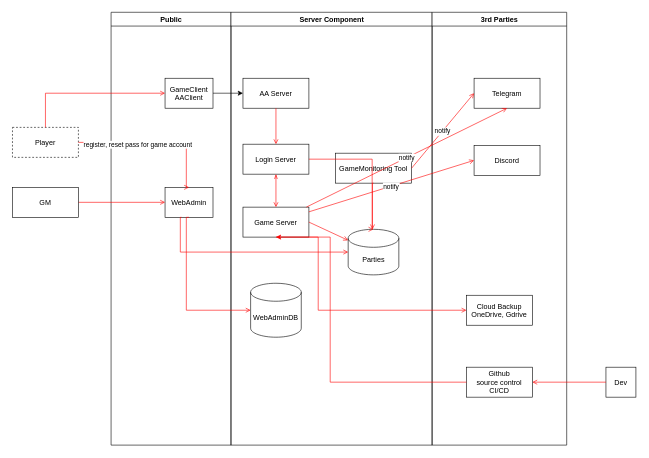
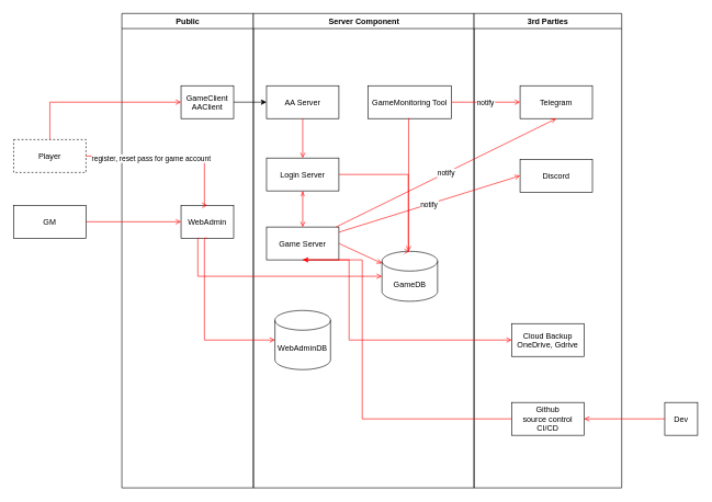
  <mxCell id="0" />
  <mxCell id="1" parent="0" />
  <mxCell id="2" value="Public" style="swimlane;whiteSpace=wrap" parent="1" vertex="1"><mxGeometry x="184.5" y="20" width="200" height="722" as="geometry" /></mxCell>
  <mxCell id="3" value="GameClient&#10;AAClient" style="" parent="2" vertex="1"><mxGeometry x="90" y="110" width="80" height="50" as="geometry" /></mxCell>
  <mxCell id="4" value="WebAdmin" style="" parent="2" vertex="1"><mxGeometry x="90" y="292" width="80" height="50" as="geometry" /></mxCell>
  <mxCell id="5" value="Server Component" style="swimlane;whiteSpace=wrap" parent="1" vertex="1"><mxGeometry x="384.5" y="20" width="335.5" height="722" as="geometry" /></mxCell>
  <mxCell id="6" value="AA Server" style="" parent="5" vertex="1"><mxGeometry x="20" y="110" width="110" height="50" as="geometry" /></mxCell>
  <mxCell id="7" value="Login Server" style="" parent="5" vertex="1"><mxGeometry x="20" y="220" width="110" height="50" as="geometry" /></mxCell>
  <mxCell id="8" value="" style="endArrow=open;strokeColor=#FF0000;endFill=1;rounded=0" parent="5" source="6" target="7" edge="1"><mxGeometry relative="1" as="geometry" /></mxCell>
  <mxCell id="9" value="Game Server" style="" parent="5" vertex="1"><mxGeometry x="20" y="325" width="110" height="50" as="geometry" /></mxCell>
  <mxCell id="10" value="" style="endArrow=open;strokeColor=#FF0000;endFill=1;rounded=0;startArrow=openThin;startFill=0;" parent="5" source="7" target="9" edge="1"><mxGeometry relative="1" as="geometry" /></mxCell>
- <mxCell id="11" value="Parties" style="shape=cylinder3;whiteSpace=wrap;html=1;boundedLbl=1;backgroundOutline=1;size=15;" parent="5" vertex="1"><mxGeometry x="195.5" y="362" width="84.5" height="76" as="geometry" /></mxCell>
+ <mxCell id="11" value="GameDB" style="shape=cylinder3;whiteSpace=wrap;html=1;boundedLbl=1;backgroundOutline=1;size=15;" parent="5" vertex="1"><mxGeometry x="195.5" y="362" width="84.5" height="76" as="geometry" /></mxCell>
  <mxCell id="12" value="WebAdminDB" style="shape=cylinder3;whiteSpace=wrap;html=1;boundedLbl=1;backgroundOutline=1;size=15;" parent="5" vertex="1"><mxGeometry x="32.75" y="452" width="84.5" height="90" as="geometry" /></mxCell>
  <mxCell id="13" value="" style="endArrow=open;strokeColor=#FF0000;endFill=1;rounded=0;exitX=1;exitY=0.5;exitDx=0;exitDy=0;" parent="5" source="9" target="11" edge="1"><mxGeometry relative="1" as="geometry"><mxPoint x="140" y="255" as="sourcePoint" /><mxPoint x="256" y="323" as="targetPoint" /></mxGeometry></mxCell>
- <mxCell id="14" value="GameMonitoring Tool" style="" parent="5" vertex="1"><mxGeometry x="174.13" y="235" width="127.25" height="50" as="geometry" /></mxCell>
+ <mxCell id="14" value="GameMonitoring Tool" style="" parent="5" vertex="1"><mxGeometry x="174.13" y="110" width="127.25" height="50" as="geometry" /></mxCell>
  <mxCell id="15" value="" style="edgeStyle=elbowEdgeStyle;elbow=horizontal;strokeColor=#FF0000;endArrow=open;endFill=1;rounded=0;exitX=0.5;exitY=1;exitDx=0;exitDy=0;" parent="5" source="14" edge="1"><mxGeometry width="100" height="100" relative="1" as="geometry"><mxPoint x="-444.5" y="227" as="sourcePoint" /><mxPoint x="235.5" y="362" as="targetPoint" /><Array as="points"><mxPoint x="236" y="262" /></Array></mxGeometry></mxCell>
  <mxCell id="16" value="" style="edgeStyle=elbowEdgeStyle;elbow=horizontal;strokeColor=#FF0000;endArrow=open;endFill=1;rounded=0;exitX=1;exitY=0.5;exitDx=0;exitDy=0;" parent="5" source="7" edge="1"><mxGeometry width="100" height="100" relative="1" as="geometry"><mxPoint x="248" y="170" as="sourcePoint" /><mxPoint x="237.5" y="362" as="targetPoint" /><Array as="points"><mxPoint x="235.5" y="272" /></Array></mxGeometry></mxCell>
  <mxCell id="17" value="3rd Parties" style="swimlane;whiteSpace=wrap" parent="1" vertex="1"><mxGeometry x="720" y="20" width="224.5" height="722" as="geometry" /></mxCell>
  <mxCell id="18" value="Telegram" style="" parent="17" vertex="1"><mxGeometry x="70" y="110" width="110" height="50" as="geometry" /></mxCell>
  <mxCell id="19" value="Discord" style="" parent="17" vertex="1"><mxGeometry x="70" y="222" width="110" height="50" as="geometry" /></mxCell>
  <mxCell id="20" value="Cloud Backup&#10;OneDrive, Gdrive" style="" parent="17" vertex="1"><mxGeometry x="57.25" y="472" width="110" height="50" as="geometry" /></mxCell>
  <mxCell id="21" value="Github&#10;source control&#10;CI/CD" style="" parent="17" vertex="1"><mxGeometry x="57.25" y="592" width="110" height="50" as="geometry" /></mxCell>
  <mxCell id="22" value="" style="endArrow=open;strokeColor=#FF0000;endFill=1;rounded=0;entryX=0;entryY=0.5;entryDx=0;entryDy=0;" parent="1" source="26" target="4" edge="1"><mxGeometry relative="1" as="geometry" /></mxCell>
  <mxCell id="23" style="edgeStyle=orthogonalEdgeStyle;rounded=0;orthogonalLoop=1;jettySize=auto;html=1;entryX=0;entryY=0.5;entryDx=0;entryDy=0;exitX=1;exitY=0.5;exitDx=0;exitDy=0;" parent="1" source="3" target="6" edge="1"><mxGeometry relative="1" as="geometry"><mxPoint x="182.25" y="155" as="sourcePoint" /><mxPoint x="250" y="165" as="targetPoint" /></mxGeometry></mxCell>
  <mxCell id="24" value="Player" style="dashed=1;" parent="1" vertex="1"><mxGeometry x="20" y="212" width="110" height="50" as="geometry" /></mxCell>
  <mxCell id="25" value="" style="edgeStyle=elbowEdgeStyle;elbow=horizontal;strokeColor=#FF0000;endArrow=open;endFill=1;rounded=0;exitX=0.5;exitY=0;exitDx=0;exitDy=0;entryX=0;entryY=0.5;entryDx=0;entryDy=0;" parent="1" source="24" target="3" edge="1"><mxGeometry width="100" height="100" relative="1" as="geometry"><mxPoint x="130" y="310" as="sourcePoint" /><mxPoint x="230" y="210" as="targetPoint" /><Array as="points"><mxPoint x="75" y="192" /></Array></mxGeometry></mxCell>
  <mxCell id="26" value="GM" style="" parent="1" vertex="1"><mxGeometry x="20" y="312" width="110" height="50" as="geometry" /></mxCell>
  <mxCell id="27" value="" style="edgeStyle=elbowEdgeStyle;elbow=horizontal;strokeColor=#FF0000;endArrow=open;endFill=1;rounded=0;exitX=1;exitY=0.5;exitDx=0;exitDy=0;entryX=0.5;entryY=0;entryDx=0;entryDy=0;" parent="1" source="24" target="4" edge="1"><mxGeometry width="100" height="100" relative="1" as="geometry"><mxPoint y="247" as="sourcePoint" x="-60" /><mxPoint x="120" y="165" as="targetPoint" /><Array as="points"><mxPoint x="310" y="282" /></Array></mxGeometry></mxCell>
  <mxCell id="28" value="register, reset pass for game account" style="edgeLabel;html=1;align=center;verticalAlign=middle;resizable=0;points=[];" parent="27" vertex="1" connectable="0"><mxGeometry x="-0.246" y="-3" relative="1" as="geometry"><mxPoint as="offset" /></mxGeometry></mxCell>
  <mxCell id="29" value="notify" style="endArrow=open;strokeColor=#FF0000;endFill=1;rounded=0;exitX=1;exitY=0.5;exitDx=0;exitDy=0;entryX=0;entryY=0.5;entryDx=0;entryDy=0;" parent="1" source="14" target="18" edge="1"><mxGeometry relative="1" as="geometry"><mxPoint x="469.5" y="190" as="sourcePoint" /><mxPoint x="469.5" y="250" as="targetPoint" /></mxGeometry></mxCell>
  <mxCell id="30" value="" style="edgeStyle=elbowEdgeStyle;elbow=horizontal;strokeColor=#FF0000;endArrow=open;endFill=1;rounded=0;exitX=0.5;exitY=1;exitDx=0;exitDy=0;entryX=0;entryY=0.5;entryDx=0;entryDy=0;entryPerimeter=0;" parent="1" source="4" target="12" edge="1"><mxGeometry width="100" height="100" relative="1" as="geometry"><mxPoint y="247" as="sourcePoint" x="-60" /><mxPoint x="105" y="357" as="targetPoint" /><Array as="points"><mxPoint x="310" y="432" /></Array></mxGeometry></mxCell>
  <mxCell id="31" value="" style="edgeStyle=elbowEdgeStyle;elbow=horizontal;strokeColor=#FF0000;endArrow=open;endFill=1;rounded=0;entryX=0;entryY=0.5;entryDx=0;entryDy=0;entryPerimeter=0;exitX=0.344;exitY=1;exitDx=0;exitDy=0;exitPerimeter=0;" parent="1" source="4" target="11" edge="1"><mxGeometry width="100" height="100" relative="1" as="geometry"><mxPoint x="150" y="372" as="sourcePoint" /><mxPoint x="427" y="527" as="targetPoint" /><Array as="points"><mxPoint x="300" y="392" /><mxPoint x="330" y="452" /><mxPoint x="150" y="392" /></Array></mxGeometry></mxCell>
  <mxCell id="32" value="notify" style="endArrow=open;strokeColor=#FF0000;endFill=1;rounded=0;entryX=0.5;entryY=1;entryDx=0;entryDy=0;" parent="1" source="9" target="18" edge="1"><mxGeometry relative="1" as="geometry"><mxPoint x="510" y="372" as="sourcePoint" /><mxPoint x="800" y="165" as="targetPoint" /></mxGeometry></mxCell>
  <mxCell id="33" value="notify" style="endArrow=open;strokeColor=#FF0000;endFill=1;rounded=0;entryX=0;entryY=0.5;entryDx=0;entryDy=0;" parent="1" source="9" target="19" edge="1"><mxGeometry relative="1" as="geometry"><mxPoint x="520" y="382" as="sourcePoint" /><mxPoint x="855" y="190" as="targetPoint" /></mxGeometry></mxCell>
  <mxCell id="34" value="" style="edgeStyle=elbowEdgeStyle;elbow=horizontal;strokeColor=#FF0000;endArrow=open;endFill=1;rounded=0;entryX=0;entryY=0.5;entryDx=0;entryDy=0;exitX=0.5;exitY=1;exitDx=0;exitDy=0;" parent="1" source="9" target="20" edge="1"><mxGeometry width="100" height="100" relative="1" as="geometry"><mxPoint x="160" y="382" as="sourcePoint" /><mxPoint x="590" y="430" as="targetPoint" /><Array as="points"><mxPoint x="530" y="462" /><mxPoint x="340" y="462" /><mxPoint x="160" y="402" /></Array></mxGeometry></mxCell>
  <mxCell id="35" value="Dev" style="" parent="1" vertex="1"><mxGeometry x="1010" y="612" width="50" height="50" as="geometry" /></mxCell>
  <mxCell id="36" value="" style="edgeStyle=elbowEdgeStyle;elbow=horizontal;strokeColor=#FF0000;endArrow=open;endFill=1;rounded=0;exitX=0;exitY=0.5;exitDx=0;exitDy=0;" parent="1" source="35" target="21" edge="1"><mxGeometry width="100" height="100" relative="1" as="geometry"><mxPoint x="470" y="405" as="sourcePoint" /><mxPoint x="910" y="662" as="targetPoint" /><Array as="points"><mxPoint x="950" y="637" /><mxPoint x="350" y="472" /><mxPoint x="170" y="412" /></Array></mxGeometry></mxCell>
  <mxCell id="37" value="" style="edgeStyle=elbowEdgeStyle;elbow=horizontal;strokeColor=#FF0000;endArrow=classic;endFill=1;rounded=0;entryX=0.5;entryY=1;entryDx=0;entryDy=0;exitX=0;exitY=0.5;exitDx=0;exitDy=0;" parent="1" source="21" target="9" edge="1"><mxGeometry width="100" height="100" relative="1" as="geometry"><mxPoint y="647" as="sourcePoint" x="-60" /><mxPoint x="787" y="647" as="targetPoint" /><Array as="points"><mxPoint x="550" y="512" /><mxPoint x="360" y="482" /><mxPoint x="180" y="422" /></Array></mxGeometry></mxCell>
